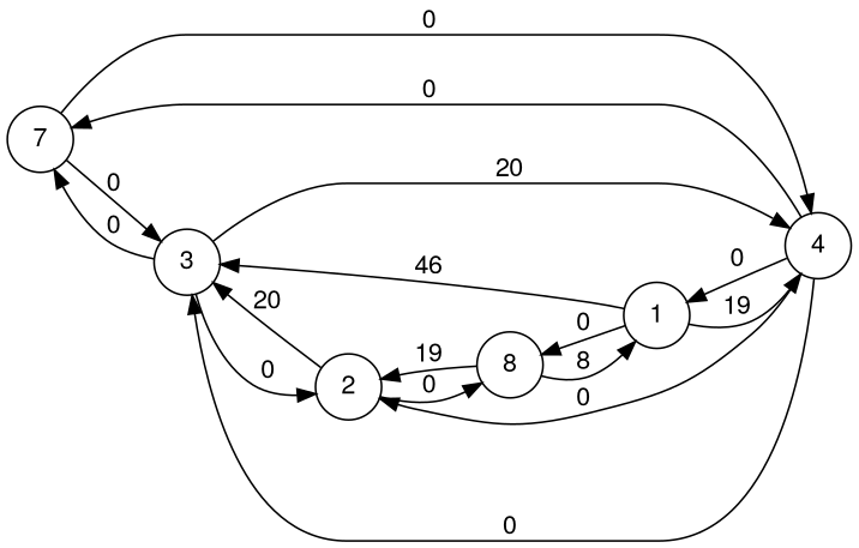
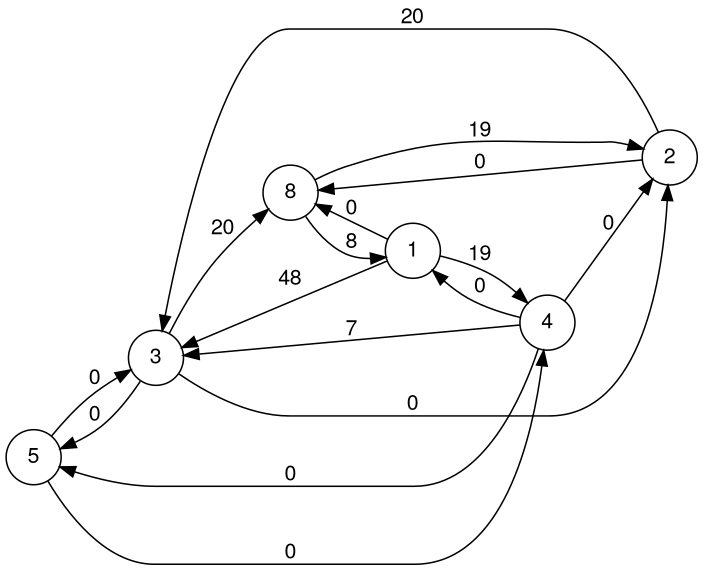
  digraph {
    fontname="Helvetica,Arial,sans-serif"
    rankdir=LR
    node [fontname="Helvetica,Arial,sans-serif" shape=circle]
    edge [fontname="Helvetica,Arial,sans-serif"]
-   5 [label=7]
+   5
    3
    4
    2
    1
    n6 [label=8]
    5 -> 3 [label=0]
    5 -> 4 [label=0]
    3 -> 5 [label=0]
-   3 -> 4 [label=20]
+   3 -> n6 [label=20]
    3 -> 2 [label=0]
    4 -> 5 [label=0]
-   4 -> 3 [label=0]
+   4 -> 3 [label=7]
    4 -> 2 [label=0]
    4 -> 1 [label=0]
    2 -> 3 [label=20]
    2 -> n6 [label=0]
-   1 -> 3 [label=46]
+   1 -> 3 [label=48]
    1 -> 4 [label=19]
    1 -> n6 [label=0]
    n6 -> 2 [label=19]
    n6 -> 1 [label=8]
  }
